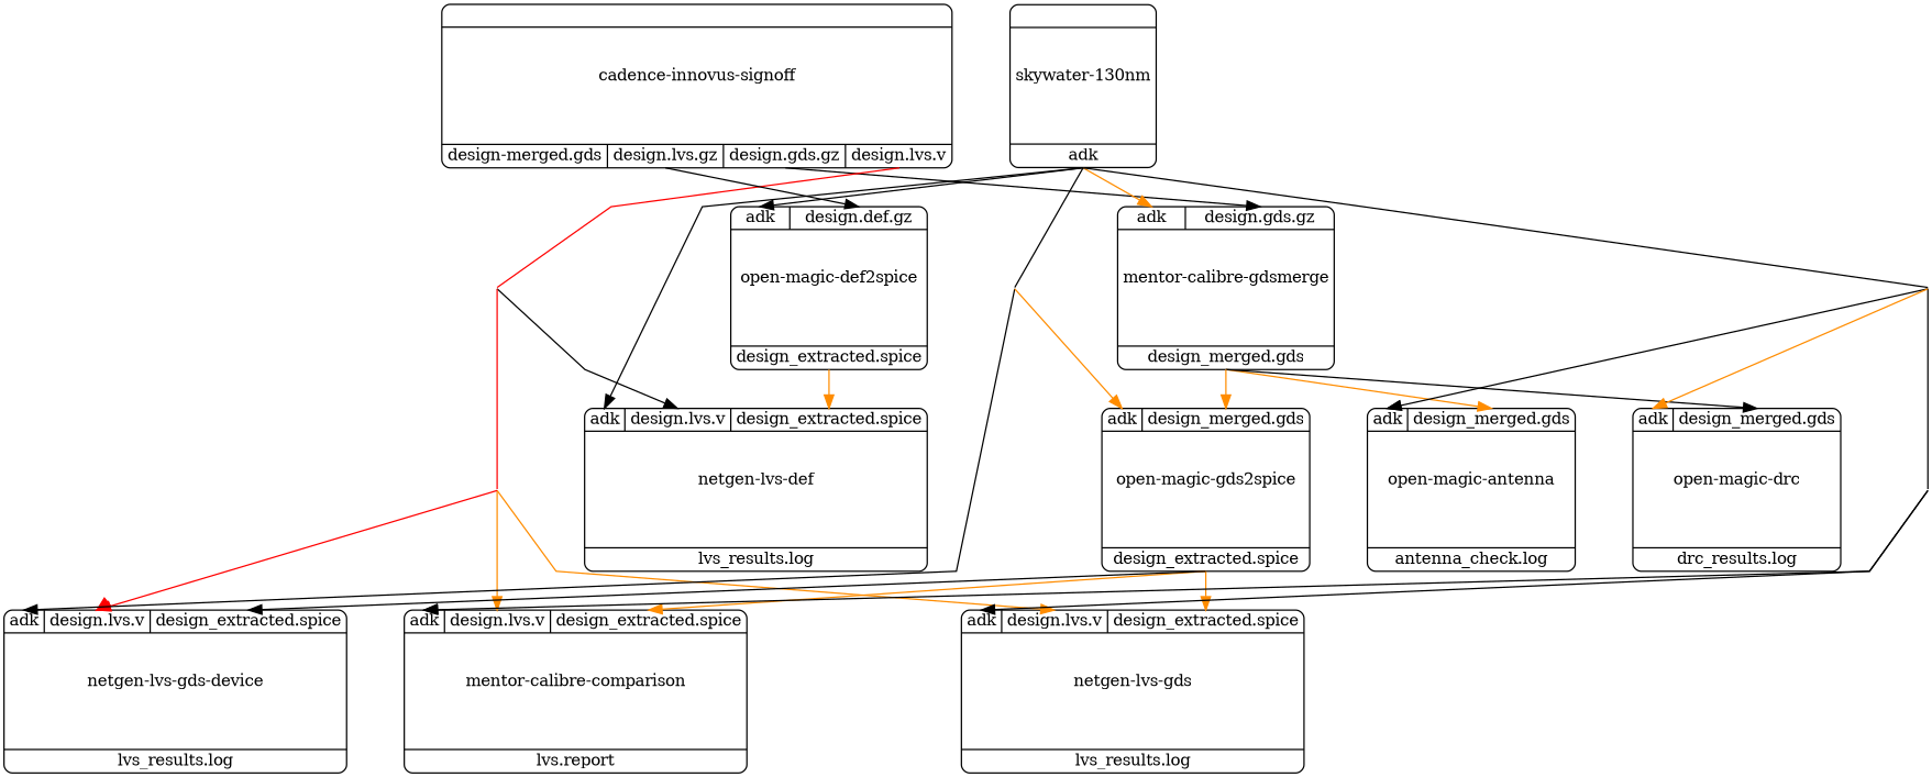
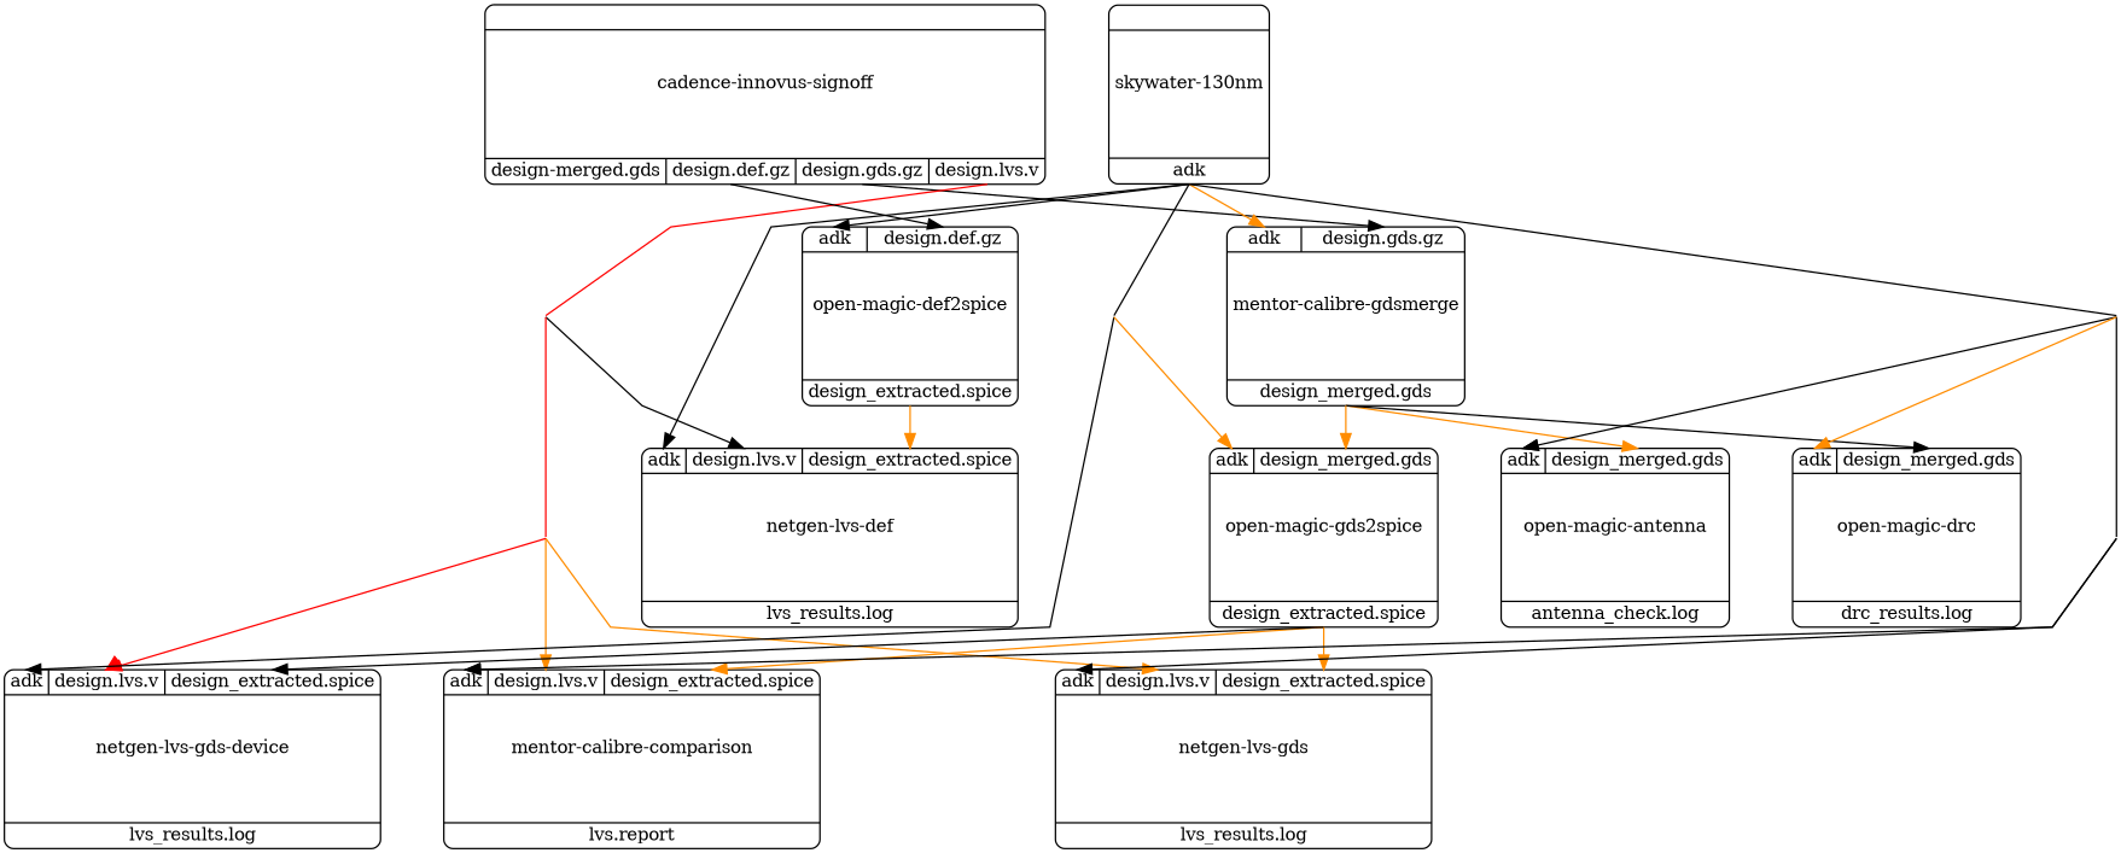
  digraph {
    concentrate=true
    fontsize=60
    labelloc=t
    nodesep=1.2
    rankdir=TB
    ranksep=0.8
    splines=polyline
    node [color=black fontsize=24 penwidth=2 shape=Mrecord]
    edge [arrowsize=2 headport="i_adk:n" penwidth=2 tailport="o_adk:s" color=black]
-   n1 [label="{ {  } | \n\ncadence-innovus-signoff\n\n\n\n | { <o_design_merged_gds> design-merged.gds | <o_design_def_gz> design.lvs.gz | <o_design_gds_gz> design.gds.gz | <o_design_lvs_v> design.lvs.v } }" width=2]
+   n1 [label="{ {  } | \n\ncadence-innovus-signoff\n\n\n\n | { <o_design_merged_gds> design-merged.gds | <o_design_def_gz> design.def.gz | <o_design_gds_gz> design.gds.gz | <o_design_lvs_v> design.lvs.v } }" width=2]
    n2 [label="{ { <i_adk> adk | <i_design_lvs_v> design.lvs.v | <i_design_extracted_spice> design_extracted.spice } | \n\nmentor-calibre-comparison\n\n\n\n | { <o_lvs_report> lvs.report } }" width=2]
    n3 [label="{ { <i_adk> adk | <i_design_gds_gz> design.gds.gz } | \n\nmentor-calibre-gdsmerge\n\n\n\n | { <o_design_merged_gds> design_merged.gds } }" width=2]
    n4 [label="{ { <i_adk> adk | <i_design_lvs_v> design.lvs.v | <i_design_extracted_spice> design_extracted.spice } | \n\nnetgen-lvs-def\n\n\n\n | { <o_lvs_results_log> lvs_results.log } }" width=2]
    n5 [label="{ { <i_adk> adk | <i_design_lvs_v> design.lvs.v | <i_design_extracted_spice> design_extracted.spice } | \n\nnetgen-lvs-gds\n\n\n\n | { <o_lvs_results_log> lvs_results.log } }" width=2]
    n6 [label="{ { <i_adk> adk | <i_design_lvs_v> design.lvs.v | <i_design_extracted_spice> design_extracted.spice } | \n\nnetgen-lvs-gds-device\n\n\n\n | { <o_lvs_results_log> lvs_results.log } }" width=2]
    n7 [label="{ { <i_adk> adk | <i_design_def_gz> design.def.gz } | \n\nopen-magic-def2spice\n\n\n\n | { <o_design_extracted_spice> design_extracted.spice } }" width=2]
    n8 [label="{ { <i_adk> adk | <i_design_merged_gds> design_merged.gds } | \n\nopen-magic-antenna\n\n\n\n | { <o_antenna_check_log> antenna_check.log } }" width=2]
    n9 [label="{ { <i_adk> adk | <i_design_merged_gds> design_merged.gds } | \n\nopen-magic-drc\n\n\n\n | { <o_drc_results_log> drc_results.log } }" width=2]
    n10 [label="{ { <i_adk> adk | <i_design_merged_gds> design_merged.gds } | \n\nopen-magic-gds2spice\n\n\n\n | { <o_design_extracted_spice> design_extracted.spice } }" width=2]
    n11 [label="{ {  } | \n\nskywater-130nm\n\n\n\n | { <o_adk> adk } }" width=2]
    n1 -> n2 [headport="i_design_lvs_v:n" tailport="o_design_lvs_v:s" color=darkorange]
    n1 -> n3 [headport="i_design_gds_gz:n" tailport="o_design_gds_gz:s"]
    n1 -> n4 [headport="i_design_lvs_v:n" tailport="o_design_lvs_v:s"]
    n1 -> n5 [headport="i_design_lvs_v:n" tailport="o_design_lvs_v:s" color=darkorange]
    n1 -> n6 [headport="i_design_lvs_v:n" tailport="o_design_lvs_v:s" color=red]
    n1 -> n7 [headport="i_design_def_gz:n" tailport="o_design_def_gz:s"]
    n3 -> n8 [headport="i_design_merged_gds:n" tailport="o_design_merged_gds:s" color=darkorange]
    n3 -> n9 [headport="i_design_merged_gds:n" tailport="o_design_merged_gds:s"]
    n3 -> n10 [headport="i_design_merged_gds:n" tailport="o_design_merged_gds:s" color=darkorange]
    n7 -> n4 [headport="i_design_extracted_spice:n" tailport="o_design_extracted_spice:s" color=darkorange]
    n10 -> n2 [headport="i_design_extracted_spice:n" tailport="o_design_extracted_spice:s" color=darkorange]
    n10 -> n5 [headport="i_design_extracted_spice:n" tailport="o_design_extracted_spice:s" color=darkorange]
    n10 -> n6 [headport="i_design_extracted_spice:n" tailport="o_design_extracted_spice:s"]
    n11 -> n2
    n11 -> n3 [color=darkorange]
    n11 -> n4
    n11 -> n5
    n11 -> n6
    n11 -> n7
    n11 -> n8
    n11 -> n9 [color=darkorange]
    n11 -> n10 [color=darkorange]
  }
